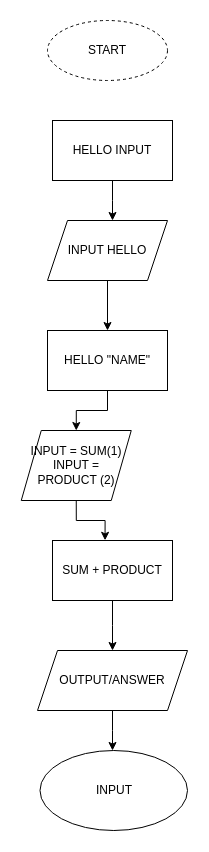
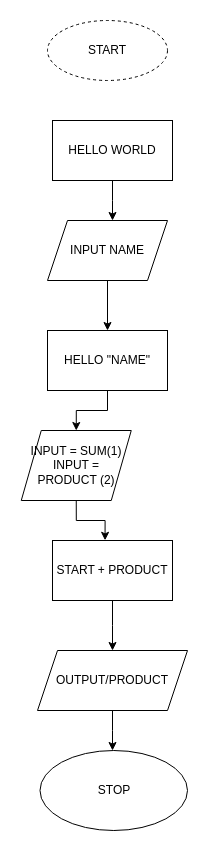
  <mxCell id="0" />
  <mxCell id="1" parent="0" />
  <mxCell id="2" value="START" style="ellipse;whiteSpace=wrap;html=1;dashed=1;" vertex="1" parent="1"><mxGeometry x="47" y="20" width="120" height="60" as="geometry" /></mxCell>
  <mxCell id="3" style="edgeStyle=orthogonalEdgeStyle;rounded=0;orthogonalLoop=1;jettySize=auto;html=1;exitX=0.5;exitY=1;exitDx=0;exitDy=0;" edge="1" parent="1" source="4"><mxGeometry relative="1" as="geometry"><mxPoint x="112" y="220" as="targetPoint" /></mxGeometry></mxCell>
- <mxCell id="4" value="HELLO INPUT" style="rounded=0;whiteSpace=wrap;html=1;" vertex="1" parent="1"><mxGeometry x="52" y="120" width="120" height="60" as="geometry" /></mxCell>
+ <mxCell id="4" value="HELLO WORLD" style="rounded=0;whiteSpace=wrap;html=1;" vertex="1" parent="1"><mxGeometry x="52" y="120" width="120" height="60" as="geometry" /></mxCell>
  <mxCell id="5" style="edgeStyle=orthogonalEdgeStyle;rounded=0;orthogonalLoop=1;jettySize=auto;html=1;exitX=0.5;exitY=1;exitDx=0;exitDy=0;entryX=0.5;entryY=0;entryDx=0;entryDy=0;" edge="1" parent="1" source="6" target="8"><mxGeometry relative="1" as="geometry" /></mxCell>
- <mxCell id="6" value="INPUT HELLO" style="shape=parallelogram;perimeter=parallelogramPerimeter;whiteSpace=wrap;html=1;fixedSize=1;" vertex="1" parent="1"><mxGeometry x="47" y="220" width="120" height="60" as="geometry" /></mxCell>
+ <mxCell id="6" value="INPUT NAME" style="shape=parallelogram;perimeter=parallelogramPerimeter;whiteSpace=wrap;html=1;fixedSize=1;" vertex="1" parent="1"><mxGeometry x="47" y="220" width="120" height="60" as="geometry" /></mxCell>
  <mxCell id="7" style="edgeStyle=orthogonalEdgeStyle;rounded=0;orthogonalLoop=1;jettySize=auto;html=1;exitX=0.5;exitY=1;exitDx=0;exitDy=0;entryX=0.5;entryY=0;entryDx=0;entryDy=0;" edge="1" parent="1" source="8" target="10"><mxGeometry relative="1" as="geometry" /></mxCell>
  <mxCell id="8" value="HELLO &quot;NAME&quot;" style="rounded=0;whiteSpace=wrap;html=1;" vertex="1" parent="1"><mxGeometry x="47" y="330" width="120" height="60" as="geometry" /></mxCell>
  <mxCell id="9" style="edgeStyle=orthogonalEdgeStyle;rounded=0;orthogonalLoop=1;jettySize=auto;html=1;exitX=0.5;exitY=1;exitDx=0;exitDy=0;entryX=0.438;entryY=-0.003;entryDx=0;entryDy=0;entryPerimeter=0;" edge="1" parent="1" source="10" target="12"><mxGeometry relative="1" as="geometry" /></mxCell>
  <mxCell id="10" value="INPUT = SUM(1)&lt;br&gt;INPUT = PRODUCT (2)" style="shape=parallelogram;perimeter=parallelogramPerimeter;whiteSpace=wrap;html=1;fixedSize=1;" vertex="1" parent="1"><mxGeometry x="20.75" y="430" width="110" height="70" as="geometry" /></mxCell>
  <mxCell id="11" style="edgeStyle=orthogonalEdgeStyle;rounded=0;orthogonalLoop=1;jettySize=auto;html=1;exitX=0.5;exitY=1;exitDx=0;exitDy=0;" edge="1" parent="1" source="12"><mxGeometry relative="1" as="geometry"><mxPoint x="112" y="650" as="targetPoint" /></mxGeometry></mxCell>
- <mxCell id="12" value="SUM + PRODUCT" style="rounded=0;whiteSpace=wrap;html=1;" vertex="1" parent="1"><mxGeometry x="52" y="540" width="120" height="60" as="geometry" /></mxCell>
+ <mxCell id="12" value="START + PRODUCT" style="rounded=0;whiteSpace=wrap;html=1;" vertex="1" parent="1"><mxGeometry x="52" y="540" width="120" height="60" as="geometry" /></mxCell>
  <mxCell id="13" style="edgeStyle=orthogonalEdgeStyle;rounded=0;orthogonalLoop=1;jettySize=auto;html=1;exitX=0.5;exitY=1;exitDx=0;exitDy=0;" edge="1" parent="1" source="14"><mxGeometry relative="1" as="geometry"><mxPoint x="112" y="750" as="targetPoint" /></mxGeometry></mxCell>
- <mxCell id="14" value="OUTPUT/ANSWER" style="shape=parallelogram;perimeter=parallelogramPerimeter;whiteSpace=wrap;html=1;fixedSize=1;" vertex="1" parent="1"><mxGeometry x="37" y="650" width="150" height="60" as="geometry" /></mxCell>
- <mxCell id="15" value="INPUT" style="ellipse;whiteSpace=wrap;html=1;" vertex="1" parent="1"><mxGeometry x="39.5" y="750" width="147.5" height="80" as="geometry" /></mxCell>
+ <mxCell id="14" value="OUTPUT/PRODUCT" style="shape=parallelogram;perimeter=parallelogramPerimeter;whiteSpace=wrap;html=1;fixedSize=1;" vertex="1" parent="1"><mxGeometry x="37" y="650" width="150" height="60" as="geometry" /></mxCell>
+ <mxCell id="15" value="STOP" style="ellipse;whiteSpace=wrap;html=1;" vertex="1" parent="1"><mxGeometry x="39.5" y="750" width="147.5" height="80" as="geometry" /></mxCell>
